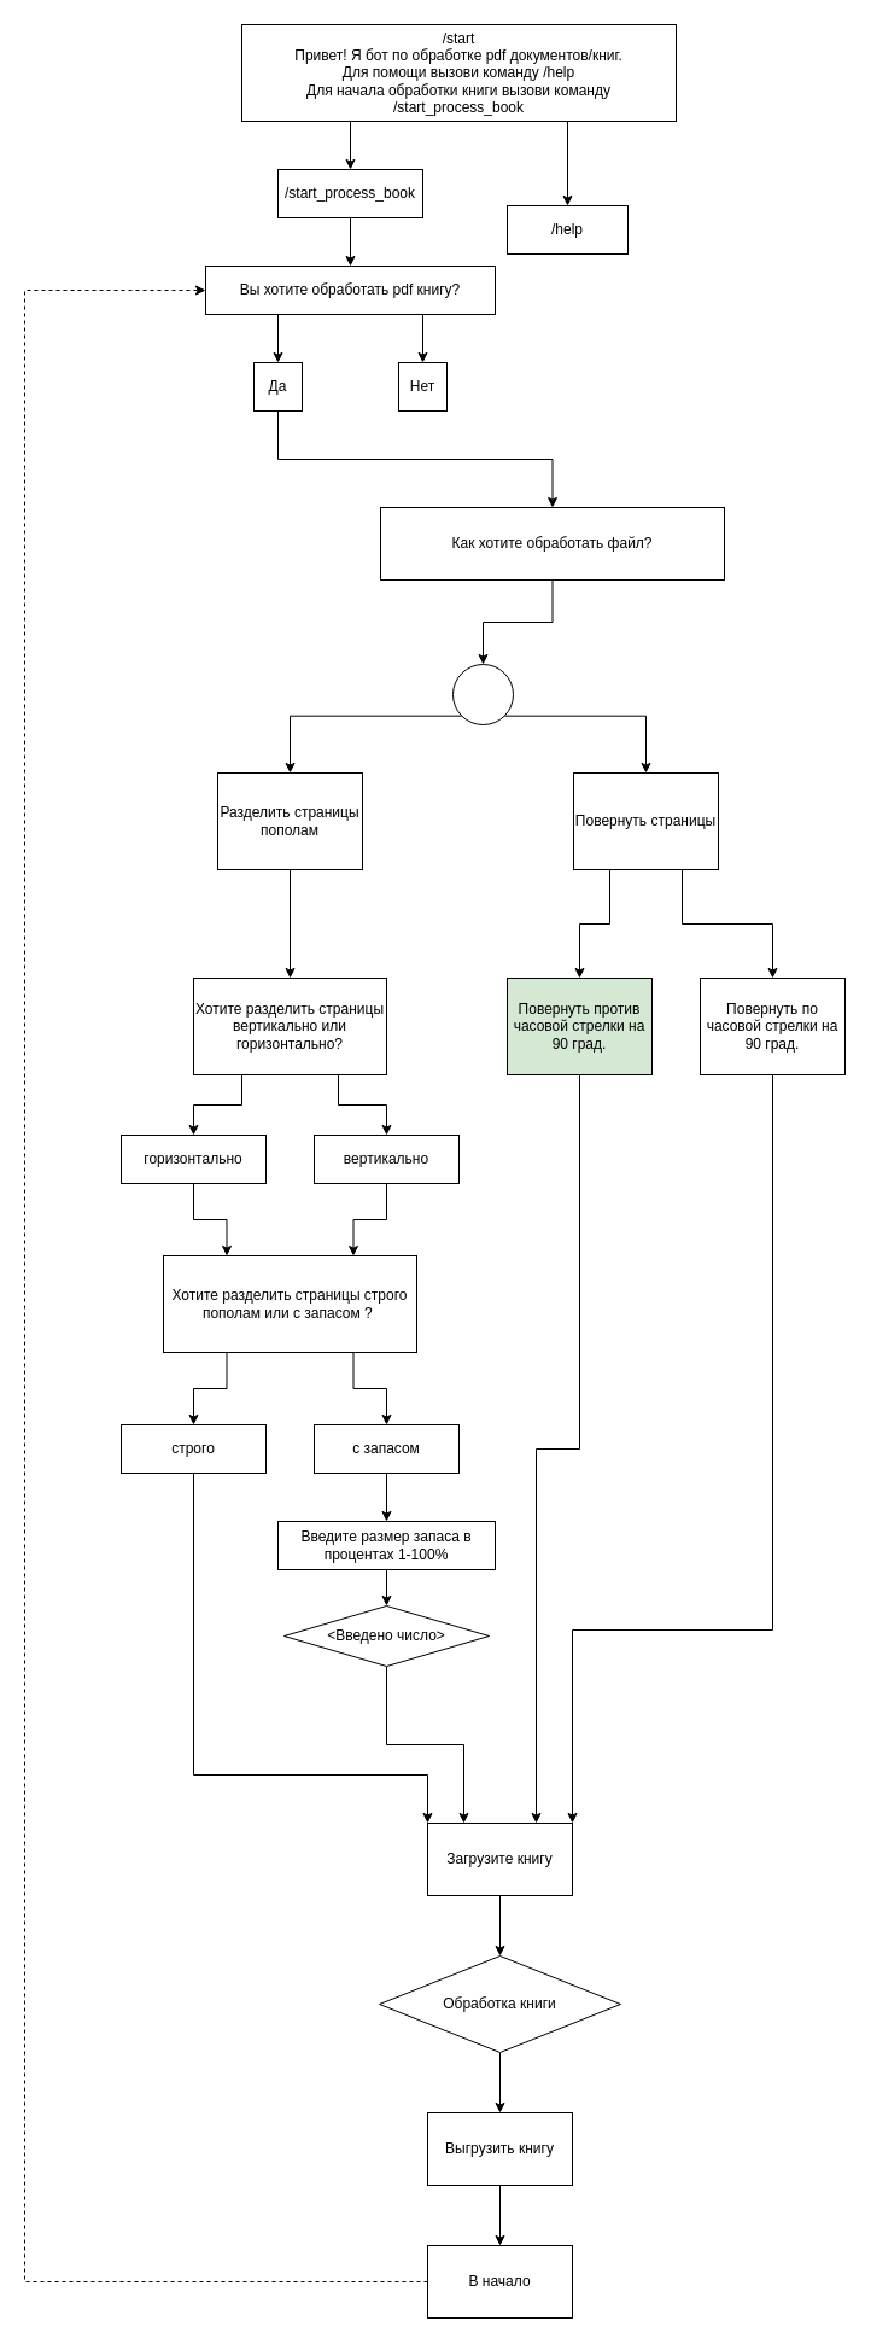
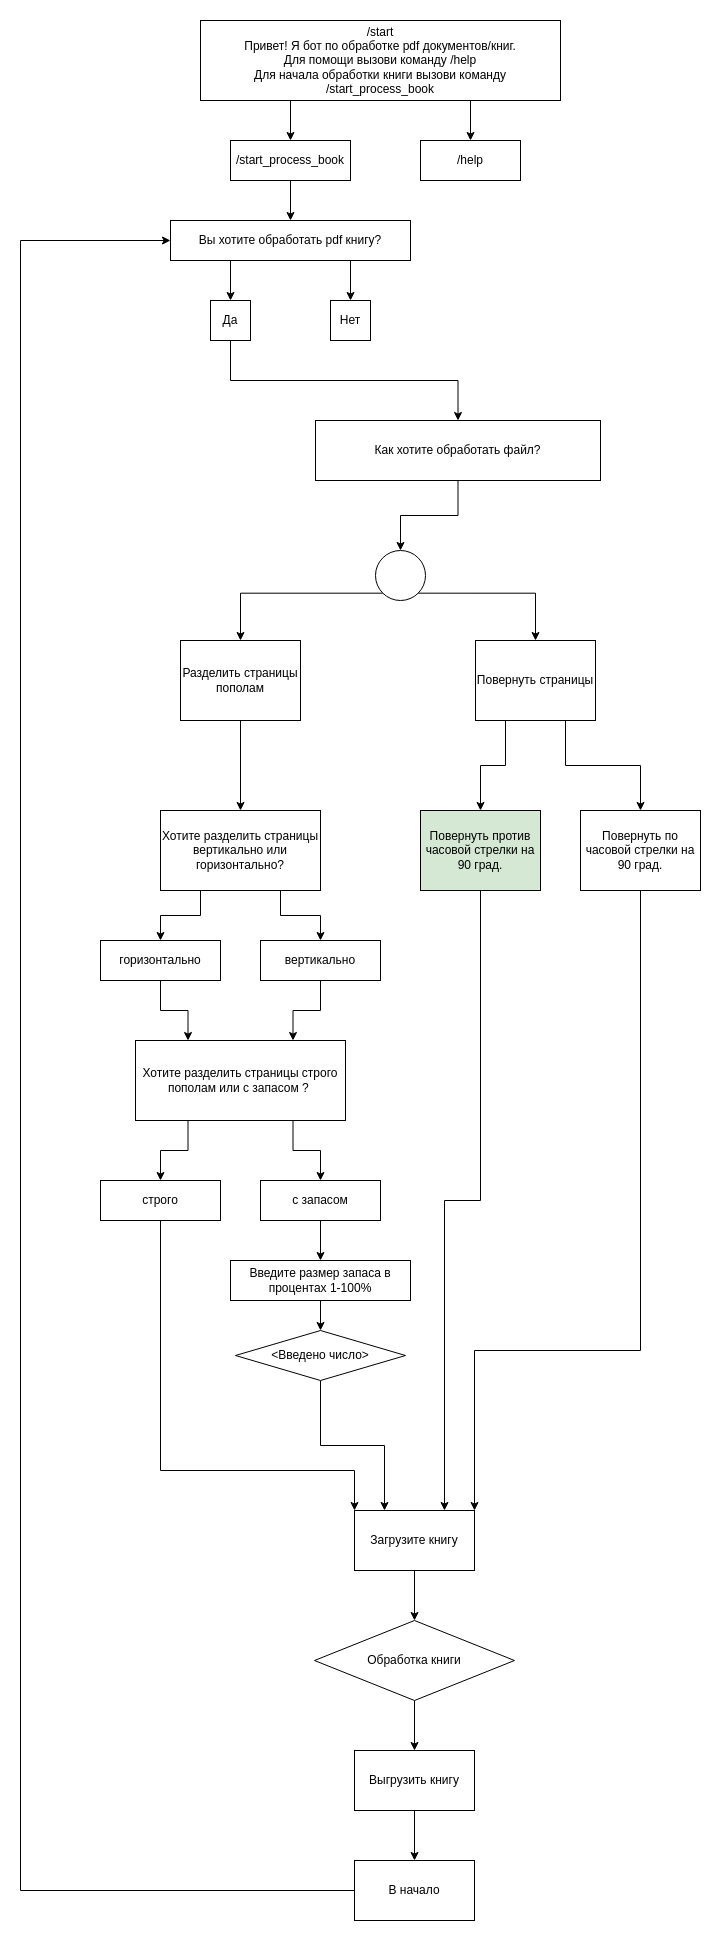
  <mxCell id="0" />
  <mxCell id="1" parent="0" />
  <mxCell id="2" style="edgeStyle=orthogonalEdgeStyle;rounded=0;orthogonalLoop=1;jettySize=auto;html=1;exitX=0.25;exitY=1;exitDx=0;exitDy=0;entryX=0.5;entryY=0;entryDx=0;entryDy=0;" parent="1" source="4" target="6" edge="1"><mxGeometry relative="1" as="geometry" /></mxCell>
  <mxCell id="3" style="edgeStyle=orthogonalEdgeStyle;rounded=0;orthogonalLoop=1;jettySize=auto;html=1;exitX=0.75;exitY=1;exitDx=0;exitDy=0;entryX=0.5;entryY=0;entryDx=0;entryDy=0;" parent="1" source="4" target="7" edge="1"><mxGeometry relative="1" as="geometry" /></mxCell>
  <mxCell id="4" value="/start&lt;br&gt;Привет! Я бот по обработке pdf документов/книг.&lt;br&gt;Для помощи вызови команду /help&lt;br&gt;Для начала обработки книги вызови команду /start_process_book&lt;br&gt;" style="rounded=0;whiteSpace=wrap;html=1;" parent="1" vertex="1"><mxGeometry x="200" y="20" width="360" height="80" as="geometry" /></mxCell>
  <mxCell id="5" style="edgeStyle=orthogonalEdgeStyle;rounded=0;orthogonalLoop=1;jettySize=auto;html=1;exitX=0.5;exitY=1;exitDx=0;exitDy=0;entryX=0.5;entryY=0;entryDx=0;entryDy=0;" parent="1" source="6" target="10" edge="1"><mxGeometry relative="1" as="geometry" /></mxCell>
  <mxCell id="6" value="/start_process_book" style="rounded=0;whiteSpace=wrap;html=1;" parent="1" vertex="1"><mxGeometry x="230" y="140" width="120" height="40" as="geometry" /></mxCell>
- <mxCell id="7" value="/help" style="whiteSpace=wrap;html=1;" parent="1" vertex="1"><mxGeometry x="420" y="170" width="100" height="40" as="geometry" /></mxCell>
+ <mxCell id="7" value="/help" style="whiteSpace=wrap;html=1;" parent="1" vertex="1"><mxGeometry x="420" y="140" width="100" height="40" as="geometry" /></mxCell>
  <mxCell id="8" style="edgeStyle=orthogonalEdgeStyle;rounded=0;orthogonalLoop=1;jettySize=auto;html=1;exitX=0.75;exitY=1;exitDx=0;exitDy=0;entryX=0.5;entryY=0;entryDx=0;entryDy=0;" parent="1" source="10" target="13" edge="1"><mxGeometry relative="1" as="geometry" /></mxCell>
  <mxCell id="9" style="edgeStyle=orthogonalEdgeStyle;rounded=0;orthogonalLoop=1;jettySize=auto;html=1;exitX=0.25;exitY=1;exitDx=0;exitDy=0;entryX=0.5;entryY=0;entryDx=0;entryDy=0;" parent="1" source="10" target="12" edge="1"><mxGeometry relative="1" as="geometry" /></mxCell>
  <mxCell id="10" value="Вы хотите обработать pdf книгу?" style="rounded=0;whiteSpace=wrap;html=1;" parent="1" vertex="1"><mxGeometry x="170" y="220" width="240" height="40" as="geometry" /></mxCell>
  <mxCell id="11" style="edgeStyle=orthogonalEdgeStyle;rounded=0;orthogonalLoop=1;jettySize=auto;html=1;exitX=0.5;exitY=1;exitDx=0;exitDy=0;entryX=0.5;entryY=0;entryDx=0;entryDy=0;" parent="1" source="12" target="14" edge="1"><mxGeometry relative="1" as="geometry"><mxPoint x="380" y="420" as="targetPoint" /></mxGeometry></mxCell>
  <mxCell id="12" value="Да" style="rounded=0;whiteSpace=wrap;html=1;" parent="1" vertex="1"><mxGeometry x="210" y="300" width="40" height="40" as="geometry" /></mxCell>
  <mxCell id="13" value="Нет" style="rounded=0;whiteSpace=wrap;html=1;" parent="1" vertex="1"><mxGeometry x="330" y="300" width="40" height="40" as="geometry" /></mxCell>
  <mxCell id="14" value="Как хотите обработать файл?" style="rounded=0;whiteSpace=wrap;html=1;" parent="1" vertex="1"><mxGeometry x="315" y="420" width="285" height="60" as="geometry" /></mxCell>
  <mxCell id="15" style="edgeStyle=orthogonalEdgeStyle;rounded=0;orthogonalLoop=1;jettySize=auto;html=1;exitX=0.5;exitY=1;exitDx=0;exitDy=0;entryX=0.5;entryY=0;entryDx=0;entryDy=0;" parent="1" source="16" target="26" edge="1"><mxGeometry relative="1" as="geometry" /></mxCell>
  <mxCell id="16" value="Разделить страницы пополам" style="rounded=0;whiteSpace=wrap;html=1;" parent="1" vertex="1"><mxGeometry x="180" y="640" width="120" height="80" as="geometry" /></mxCell>
  <mxCell id="17" style="edgeStyle=orthogonalEdgeStyle;rounded=0;orthogonalLoop=1;jettySize=auto;html=1;exitX=0.5;exitY=1;exitDx=0;exitDy=0;entryX=0.75;entryY=0;entryDx=0;entryDy=0;" parent="1" source="18" target="49" edge="1"><mxGeometry relative="1" as="geometry"><mxPoint x="560" y="1420" as="targetPoint" /></mxGeometry></mxCell>
  <mxCell id="18" value="Повернуть против часовой стрелки на 90 град." style="rounded=0;whiteSpace=wrap;html=1;fillColor=#d5e8d4;" parent="1" vertex="1"><mxGeometry x="420" y="810" width="120" height="80" as="geometry" /></mxCell>
  <mxCell id="19" style="edgeStyle=orthogonalEdgeStyle;rounded=0;orthogonalLoop=1;jettySize=auto;html=1;exitX=0.5;exitY=1;exitDx=0;exitDy=0;entryX=1;entryY=0;entryDx=0;entryDy=0;" parent="1" source="20" target="49" edge="1"><mxGeometry relative="1" as="geometry"><mxPoint x="640" y="1420" as="targetPoint" /><Array as="points"><mxPoint x="640" y="1350" /><mxPoint x="474" y="1350" /></Array></mxGeometry></mxCell>
  <mxCell id="20" value="Повернуть по часовой стрелки на 90 град." style="rounded=0;whiteSpace=wrap;html=1;" parent="1" vertex="1"><mxGeometry x="580" y="810" width="120" height="80" as="geometry" /></mxCell>
  <mxCell id="21" style="edgeStyle=orthogonalEdgeStyle;rounded=0;orthogonalLoop=1;jettySize=auto;html=1;exitX=0.75;exitY=1;exitDx=0;exitDy=0;entryX=0.5;entryY=0;entryDx=0;entryDy=0;" parent="1" source="23" target="34" edge="1"><mxGeometry relative="1" as="geometry" /></mxCell>
  <mxCell id="22" style="edgeStyle=orthogonalEdgeStyle;rounded=0;orthogonalLoop=1;jettySize=auto;html=1;exitX=0.25;exitY=1;exitDx=0;exitDy=0;entryX=0.5;entryY=0;entryDx=0;entryDy=0;" parent="1" source="23" target="32" edge="1"><mxGeometry relative="1" as="geometry" /></mxCell>
  <mxCell id="23" value="Хотите разделить страницы строго пополам или с запасом ?&amp;nbsp;" style="rounded=0;whiteSpace=wrap;html=1;" parent="1" vertex="1"><mxGeometry x="135" y="1040" width="210" height="80" as="geometry" /></mxCell>
  <mxCell id="24" style="edgeStyle=orthogonalEdgeStyle;rounded=0;orthogonalLoop=1;jettySize=auto;html=1;exitX=0.25;exitY=1;exitDx=0;exitDy=0;entryX=0.5;entryY=0;entryDx=0;entryDy=0;" parent="1" source="26" target="28" edge="1"><mxGeometry relative="1" as="geometry" /></mxCell>
  <mxCell id="25" style="edgeStyle=orthogonalEdgeStyle;rounded=0;orthogonalLoop=1;jettySize=auto;html=1;exitX=0.75;exitY=1;exitDx=0;exitDy=0;entryX=0.5;entryY=0;entryDx=0;entryDy=0;" parent="1" source="26" target="30" edge="1"><mxGeometry relative="1" as="geometry" /></mxCell>
  <mxCell id="26" value="Хотите разделить страницы вертикально или горизонтально?" style="rounded=0;whiteSpace=wrap;html=1;" parent="1" vertex="1"><mxGeometry x="160" y="810" width="160" height="80" as="geometry" /></mxCell>
  <mxCell id="27" style="edgeStyle=orthogonalEdgeStyle;rounded=0;orthogonalLoop=1;jettySize=auto;html=1;exitX=0.5;exitY=1;exitDx=0;exitDy=0;entryX=0.25;entryY=0;entryDx=0;entryDy=0;" parent="1" source="28" target="23" edge="1"><mxGeometry relative="1" as="geometry" /></mxCell>
  <mxCell id="28" value="горизонтально" style="rounded=0;whiteSpace=wrap;html=1;" parent="1" vertex="1"><mxGeometry x="100" y="940" width="120" height="40" as="geometry" /></mxCell>
  <mxCell id="29" style="edgeStyle=orthogonalEdgeStyle;rounded=0;orthogonalLoop=1;jettySize=auto;html=1;exitX=0.5;exitY=1;exitDx=0;exitDy=0;entryX=0.75;entryY=0;entryDx=0;entryDy=0;" parent="1" source="30" target="23" edge="1"><mxGeometry relative="1" as="geometry" /></mxCell>
  <mxCell id="30" value="вертикально" style="rounded=0;whiteSpace=wrap;html=1;" parent="1" vertex="1"><mxGeometry x="260" y="940" width="120" height="40" as="geometry" /></mxCell>
  <mxCell id="31" style="edgeStyle=orthogonalEdgeStyle;rounded=0;orthogonalLoop=1;jettySize=auto;html=1;exitX=0.5;exitY=1;exitDx=0;exitDy=0;entryX=0;entryY=0;entryDx=0;entryDy=0;" edge="1" parent="1" source="32" target="49"><mxGeometry relative="1" as="geometry"><Array as="points"><mxPoint x="160" y="1470" /><mxPoint x="354" y="1470" /></Array></mxGeometry></mxCell>
  <mxCell id="32" value="строго" style="rounded=0;whiteSpace=wrap;html=1;" parent="1" vertex="1"><mxGeometry x="100" y="1180" width="120" height="40" as="geometry" /></mxCell>
  <mxCell id="33" style="edgeStyle=orthogonalEdgeStyle;rounded=0;orthogonalLoop=1;jettySize=auto;html=1;exitX=0.5;exitY=1;exitDx=0;exitDy=0;entryX=0.5;entryY=0;entryDx=0;entryDy=0;" parent="1" source="34" target="36" edge="1"><mxGeometry relative="1" as="geometry" /></mxCell>
  <mxCell id="34" value="с запасом" style="rounded=0;whiteSpace=wrap;html=1;" parent="1" vertex="1"><mxGeometry x="260" y="1180" width="120" height="40" as="geometry" /></mxCell>
  <mxCell id="35" style="edgeStyle=orthogonalEdgeStyle;rounded=0;orthogonalLoop=1;jettySize=auto;html=1;exitX=0.5;exitY=1;exitDx=0;exitDy=0;entryX=0.5;entryY=0;entryDx=0;entryDy=0;" parent="1" source="36" target="38" edge="1"><mxGeometry relative="1" as="geometry" /></mxCell>
  <mxCell id="36" value="Введите размер запаса в процентах 1-100%" style="rounded=0;whiteSpace=wrap;html=1;" parent="1" vertex="1"><mxGeometry x="230" y="1260" width="180" height="40" as="geometry" /></mxCell>
  <mxCell id="37" style="edgeStyle=orthogonalEdgeStyle;rounded=0;orthogonalLoop=1;jettySize=auto;html=1;exitX=0.5;exitY=1;exitDx=0;exitDy=0;entryX=0.25;entryY=0;entryDx=0;entryDy=0;" edge="1" parent="1" source="38" target="49"><mxGeometry relative="1" as="geometry" /></mxCell>
  <mxCell id="38" value="&amp;lt;Введено число&amp;gt;" style="rhombus;whiteSpace=wrap;html=1;" parent="1" vertex="1"><mxGeometry x="235" y="1330" width="170" height="50" as="geometry" /></mxCell>
  <mxCell id="39" value="" style="edgeStyle=orthogonalEdgeStyle;rounded=0;orthogonalLoop=1;jettySize=auto;html=1;exitX=0.5;exitY=1;exitDx=0;exitDy=0;entryX=0.5;entryY=0;entryDx=0;entryDy=0;" parent="1" source="14" target="42" edge="1"><mxGeometry relative="1" as="geometry"><mxPoint x="400" y="460" as="sourcePoint" /><mxPoint x="400" y="680" as="targetPoint" /></mxGeometry></mxCell>
  <mxCell id="40" style="edgeStyle=orthogonalEdgeStyle;rounded=0;orthogonalLoop=1;jettySize=auto;html=1;exitX=0;exitY=1;exitDx=0;exitDy=0;entryX=0.5;entryY=0;entryDx=0;entryDy=0;" parent="1" source="42" target="16" edge="1"><mxGeometry relative="1" as="geometry" /></mxCell>
  <mxCell id="41" style="edgeStyle=orthogonalEdgeStyle;rounded=0;orthogonalLoop=1;jettySize=auto;html=1;exitX=1;exitY=1;exitDx=0;exitDy=0;entryX=0.5;entryY=0;entryDx=0;entryDy=0;" parent="1" source="42" target="47" edge="1"><mxGeometry relative="1" as="geometry" /></mxCell>
  <mxCell id="42" value="" style="ellipse;whiteSpace=wrap;html=1;" parent="1" vertex="1"><mxGeometry x="375" y="550" width="50" height="50" as="geometry" /></mxCell>
- <mxCell id="43" style="edgeStyle=orthogonalEdgeStyle;rounded=0;orthogonalLoop=1;jettySize=auto;html=1;exitX=0;exitY=0.5;exitDx=0;exitDy=0;entryX=0;entryY=0.5;entryDx=0;entryDy=0;dashed=1;" parent="1" source="44" target="10" edge="1"><mxGeometry relative="1" as="geometry"><Array as="points"><mxPoint x="20" y="1890" /><mxPoint x="20" y="240" /></Array></mxGeometry></mxCell>
+ <mxCell id="43" style="edgeStyle=orthogonalEdgeStyle;rounded=0;orthogonalLoop=1;jettySize=auto;html=1;exitX=0;exitY=0.5;exitDx=0;exitDy=0;entryX=0;entryY=0.5;entryDx=0;entryDy=0;" parent="1" source="44" target="10" edge="1"><mxGeometry relative="1" as="geometry"><Array as="points"><mxPoint x="20" y="1890" /><mxPoint x="20" y="240" /></Array></mxGeometry></mxCell>
  <mxCell id="44" value="В начало" style="rounded=0;whiteSpace=wrap;html=1;" parent="1" vertex="1"><mxGeometry x="354" y="1860" width="120" height="60" as="geometry" /></mxCell>
  <mxCell id="45" style="edgeStyle=orthogonalEdgeStyle;rounded=0;orthogonalLoop=1;jettySize=auto;html=1;exitX=0.25;exitY=1;exitDx=0;exitDy=0;entryX=0.5;entryY=0;entryDx=0;entryDy=0;" parent="1" source="47" target="18" edge="1"><mxGeometry relative="1" as="geometry" /></mxCell>
  <mxCell id="46" style="edgeStyle=orthogonalEdgeStyle;rounded=0;orthogonalLoop=1;jettySize=auto;html=1;exitX=0.75;exitY=1;exitDx=0;exitDy=0;entryX=0.5;entryY=0;entryDx=0;entryDy=0;" parent="1" source="47" target="20" edge="1"><mxGeometry relative="1" as="geometry" /></mxCell>
  <mxCell id="47" value="Повернуть страницы" style="rounded=0;whiteSpace=wrap;html=1;" parent="1" vertex="1"><mxGeometry x="475" y="640" width="120" height="80" as="geometry" /></mxCell>
  <mxCell id="48" style="edgeStyle=orthogonalEdgeStyle;rounded=0;orthogonalLoop=1;jettySize=auto;html=1;exitX=0.5;exitY=1;exitDx=0;exitDy=0;entryX=0.5;entryY=0;entryDx=0;entryDy=0;" parent="1" source="49" target="51" edge="1"><mxGeometry relative="1" as="geometry" /></mxCell>
  <mxCell id="49" value="Загрузите книгу" style="rounded=0;whiteSpace=wrap;html=1;" parent="1" vertex="1"><mxGeometry x="354" y="1510" width="120" height="60" as="geometry" /></mxCell>
  <mxCell id="50" style="edgeStyle=orthogonalEdgeStyle;rounded=0;orthogonalLoop=1;jettySize=auto;html=1;exitX=0.5;exitY=1;exitDx=0;exitDy=0;entryX=0.5;entryY=0;entryDx=0;entryDy=0;" parent="1" source="51" target="53" edge="1"><mxGeometry relative="1" as="geometry" /></mxCell>
  <mxCell id="51" value="Обработка книги" style="rhombus;whiteSpace=wrap;html=1;" parent="1" vertex="1"><mxGeometry x="314" y="1620" width="200" height="80" as="geometry" /></mxCell>
  <mxCell id="52" style="edgeStyle=orthogonalEdgeStyle;rounded=0;orthogonalLoop=1;jettySize=auto;html=1;exitX=0.5;exitY=1;exitDx=0;exitDy=0;entryX=0.5;entryY=0;entryDx=0;entryDy=0;" parent="1" source="53" target="44" edge="1"><mxGeometry relative="1" as="geometry" /></mxCell>
  <mxCell id="53" value="Выгрузить книгу" style="rounded=0;whiteSpace=wrap;html=1;" parent="1" vertex="1"><mxGeometry x="354" y="1750" width="120" height="60" as="geometry" /></mxCell>
